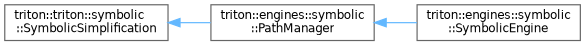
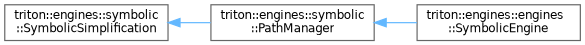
  digraph {
    rankdir=LR
    node [color=grey40 fillcolor=white fontname=Helvetica fontsize=10 shape=box style=filled]
    edge [color=steelblue1 dir=back fontname=Helvetica fontsize=10 labelfontname=Helvetica labelfontsize=10 style=solid]
    n1 [height=0.2 label="triton::engines::symbolic\l::PathManager" width=0.4]
-   n2 [height=0.2 label="triton::engines::symbolic\l::SymbolicEngine" width=0.4]
-   n3 [height=0.2 label="triton::triton::symbolic\l::SymbolicSimplification" width=0.4]
+   n2 [height=0.2 label="triton::engines::engines\l::SymbolicEngine" width=0.4]
+   n3 [height=0.2 label="triton::engines::symbolic\l::SymbolicSimplification" width=0.4]
    n1 -> n2
    n3 -> n1
  }
